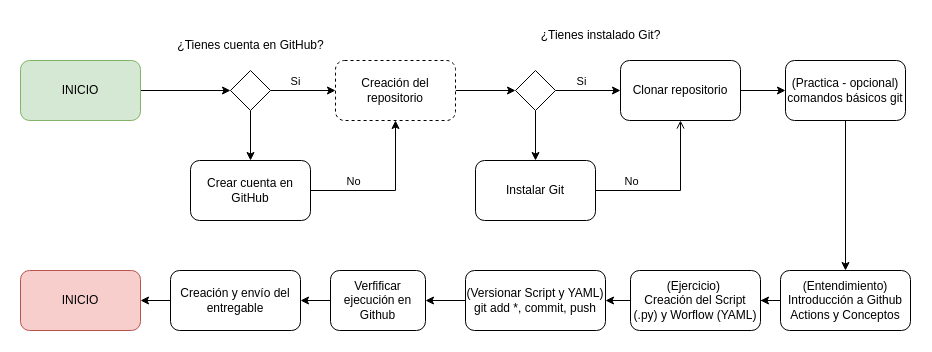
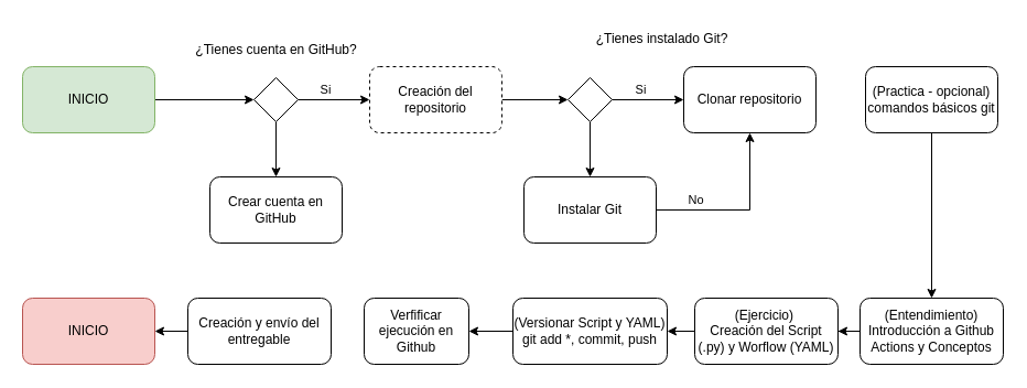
  <mxCell id="0" />
  <mxCell id="1" parent="0" />
  <mxCell id="2" style="edgeStyle=orthogonalEdgeStyle;rounded=0;orthogonalLoop=1;jettySize=auto;html=1;entryX=0;entryY=0.5;entryDx=0;entryDy=0;" edge="1" parent="1" source="3" target="7"><mxGeometry relative="1" as="geometry" /></mxCell>
  <mxCell id="3" value="INICIO" style="rounded=1;whiteSpace=wrap;html=1;fillColor=#d5e8d4;strokeColor=#82b366;" vertex="1" parent="1"><mxGeometry x="20" y="60" width="120" height="60" as="geometry" /></mxCell>
  <mxCell id="4" style="edgeStyle=orthogonalEdgeStyle;rounded=0;orthogonalLoop=1;jettySize=auto;html=1;" edge="1" parent="1" source="7" target="13"><mxGeometry relative="1" as="geometry" /></mxCell>
  <mxCell id="5" value="Si" style="edgeLabel;html=1;align=center;verticalAlign=middle;resizable=0;points=[];" vertex="1" connectable="0" parent="4"><mxGeometry x="-0.262" y="-2" relative="1" as="geometry"><mxPoint y="-12" as="offset" /></mxGeometry></mxCell>
  <mxCell id="6" style="edgeStyle=orthogonalEdgeStyle;rounded=0;orthogonalLoop=1;jettySize=auto;html=1;" edge="1" parent="1" source="7" target="11"><mxGeometry relative="1" as="geometry" /></mxCell>
  <mxCell id="7" value="" style="rhombus;whiteSpace=wrap;html=1;" vertex="1" parent="1"><mxGeometry x="230" y="70" width="40" height="40" as="geometry" /></mxCell>
  <mxCell id="8" value="¿Tienes cuenta en GitHub?" style="text;html=1;align=center;verticalAlign=middle;resizable=0;points=[];autosize=1;strokeColor=none;fillColor=none;" vertex="1" parent="1"><mxGeometry x="165" y="30" width="170" height="30" as="geometry" /></mxCell>
- <mxCell id="9" style="edgeStyle=orthogonalEdgeStyle;rounded=0;orthogonalLoop=1;jettySize=auto;html=1;entryX=0.5;entryY=1;entryDx=0;entryDy=0;" edge="1" parent="1" source="11" target="13"><mxGeometry relative="1" as="geometry" /></mxCell>
- <mxCell id="10" value="No" style="edgeLabel;html=1;align=center;verticalAlign=middle;resizable=0;points=[];" vertex="1" connectable="0" parent="9"><mxGeometry x="-0.458" y="-1" relative="1" as="geometry"><mxPoint y="-11" as="offset" /></mxGeometry></mxCell>
  <mxCell id="11" value="Crear cuenta en GitHub" style="rounded=1;whiteSpace=wrap;html=1;" vertex="1" parent="1"><mxGeometry x="190" y="160" width="120" height="60" as="geometry" /></mxCell>
  <mxCell id="12" style="edgeStyle=orthogonalEdgeStyle;rounded=0;orthogonalLoop=1;jettySize=auto;html=1;entryX=0;entryY=0.5;entryDx=0;entryDy=0;" edge="1" parent="1" source="13" target="17"><mxGeometry relative="1" as="geometry" /></mxCell>
  <mxCell id="13" value="Creación del repositorio" style="rounded=1;whiteSpace=wrap;html=1;dashed=1;" vertex="1" parent="1"><mxGeometry x="335" y="60" width="120" height="60" as="geometry" /></mxCell>
  <mxCell id="14" style="edgeStyle=orthogonalEdgeStyle;rounded=0;orthogonalLoop=1;jettySize=auto;html=1;" edge="1" parent="1" source="17" target="20"><mxGeometry relative="1" as="geometry" /></mxCell>
  <mxCell id="15" value="Si" style="edgeLabel;html=1;align=center;verticalAlign=middle;resizable=0;points=[];" vertex="1" connectable="0" parent="14"><mxGeometry x="-0.323" y="-5" relative="1" as="geometry"><mxPoint x="3" y="-15" as="offset" /></mxGeometry></mxCell>
  <mxCell id="16" style="edgeStyle=orthogonalEdgeStyle;rounded=0;orthogonalLoop=1;jettySize=auto;html=1;" edge="1" parent="1" source="17" target="23"><mxGeometry relative="1" as="geometry" /></mxCell>
  <mxCell id="17" value="" style="rhombus;whiteSpace=wrap;html=1;" vertex="1" parent="1"><mxGeometry x="515" y="70" width="40" height="40" as="geometry" /></mxCell>
  <mxCell id="18" value="¿Tienes instalado Git?" style="text;html=1;align=center;verticalAlign=middle;resizable=0;points=[];autosize=1;strokeColor=none;fillColor=none;" vertex="1" parent="1"><mxGeometry x="530" y="20" width="140" height="30" as="geometry" /></mxCell>
- <mxCell id="19" style="edgeStyle=orthogonalEdgeStyle;rounded=0;orthogonalLoop=1;jettySize=auto;html=1;" edge="1" parent="1" source="20" target="25"><mxGeometry relative="1" as="geometry" /></mxCell>
  <mxCell id="20" value="Clonar repositorio" style="rounded=1;whiteSpace=wrap;html=1;" vertex="1" parent="1"><mxGeometry x="620" y="60" width="120" height="60" as="geometry" /></mxCell>
- <mxCell id="21" style="edgeStyle=orthogonalEdgeStyle;rounded=0;orthogonalLoop=1;jettySize=auto;html=1;entryX=0.5;entryY=1;entryDx=0;entryDy=0;endArrow=open;" edge="1" parent="1" source="23" target="20"><mxGeometry relative="1" as="geometry" /></mxCell>
+ <mxCell id="21" style="edgeStyle=orthogonalEdgeStyle;rounded=0;orthogonalLoop=1;jettySize=auto;html=1;entryX=0.5;entryY=1;entryDx=0;entryDy=0;" edge="1" parent="1" source="23" target="20"><mxGeometry relative="1" as="geometry" /></mxCell>
  <mxCell id="22" value="No" style="edgeLabel;html=1;align=center;verticalAlign=middle;resizable=0;points=[];" vertex="1" connectable="0" parent="21"><mxGeometry x="-0.574" y="4" relative="1" as="geometry"><mxPoint x="2" y="-6" as="offset" /></mxGeometry></mxCell>
  <mxCell id="23" value="Instalar Git" style="rounded=1;whiteSpace=wrap;html=1;" vertex="1" parent="1"><mxGeometry x="475" y="160" width="120" height="60" as="geometry" /></mxCell>
  <mxCell id="24" style="edgeStyle=orthogonalEdgeStyle;rounded=0;orthogonalLoop=1;jettySize=auto;html=1;" edge="1" parent="1" source="25" target="27"><mxGeometry relative="1" as="geometry" /></mxCell>
  <mxCell id="25" value="(Practica - opcional) comandos básicos git" style="rounded=1;whiteSpace=wrap;html=1;" vertex="1" parent="1"><mxGeometry x="785" y="60" width="120" height="60" as="geometry" /></mxCell>
  <mxCell id="26" style="edgeStyle=orthogonalEdgeStyle;rounded=0;orthogonalLoop=1;jettySize=auto;html=1;" edge="1" parent="1" source="27" target="29"><mxGeometry relative="1" as="geometry" /></mxCell>
  <mxCell id="27" value="(Entendimiento) Introducción a Github Actions y Conceptos" style="rounded=1;whiteSpace=wrap;html=1;" vertex="1" parent="1"><mxGeometry x="780" y="270" width="130" height="60" as="geometry" /></mxCell>
  <mxCell id="28" style="edgeStyle=orthogonalEdgeStyle;rounded=0;orthogonalLoop=1;jettySize=auto;html=1;" edge="1" parent="1" source="29" target="31"><mxGeometry relative="1" as="geometry" /></mxCell>
  <mxCell id="29" value="(Ejercicio)&amp;nbsp;&lt;div&gt;Creación del Script (.py) y Worflow (YAML)&lt;/div&gt;" style="rounded=1;whiteSpace=wrap;html=1;" vertex="1" parent="1"><mxGeometry x="630" y="270" width="130" height="60" as="geometry" /></mxCell>
  <mxCell id="30" style="edgeStyle=orthogonalEdgeStyle;rounded=0;orthogonalLoop=1;jettySize=auto;html=1;" edge="1" parent="1" source="31" target="33"><mxGeometry relative="1" as="geometry" /></mxCell>
  <mxCell id="31" value="&lt;div&gt;(Versionar Script y YAML)&lt;/div&gt;git add *, commit, push" style="rounded=1;whiteSpace=wrap;html=1;" vertex="1" parent="1"><mxGeometry x="465" y="270" width="140" height="60" as="geometry" /></mxCell>
- <mxCell id="32" style="edgeStyle=orthogonalEdgeStyle;rounded=0;orthogonalLoop=1;jettySize=auto;html=1;" edge="1" parent="1" source="33" target="35"><mxGeometry relative="1" as="geometry" /></mxCell>
  <mxCell id="33" value="Verfificar ejecución en Github" style="rounded=1;whiteSpace=wrap;html=1;" vertex="1" parent="1"><mxGeometry x="330" y="270" width="95" height="60" as="geometry" /></mxCell>
  <mxCell id="34" style="edgeStyle=orthogonalEdgeStyle;rounded=0;orthogonalLoop=1;jettySize=auto;html=1;" edge="1" parent="1" source="35" target="36"><mxGeometry relative="1" as="geometry" /></mxCell>
  <mxCell id="35" value="Creación y envío del entregable" style="rounded=1;whiteSpace=wrap;html=1;" vertex="1" parent="1"><mxGeometry x="170" y="270" width="130" height="60" as="geometry" /></mxCell>
  <mxCell id="36" value="INICIO" style="rounded=1;whiteSpace=wrap;html=1;fillColor=#f8cecc;strokeColor=#b85450;" vertex="1" parent="1"><mxGeometry x="20" y="270" width="120" height="60" as="geometry" /></mxCell>
